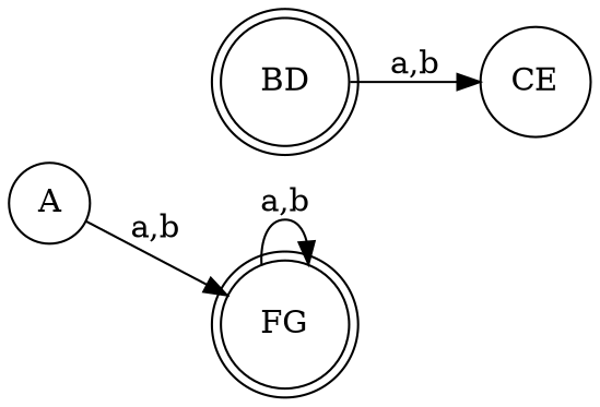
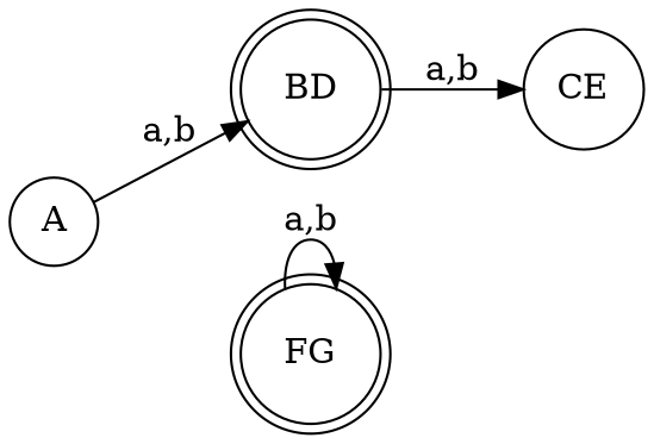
  digraph {
    rankdir=LR
    node [shape=circle]
    CE
    BD [shape=doublecircle]
    FG [shape=doublecircle]
    A
    BD -> CE [label="a,b"]
    FG -> FG [label="a,b"]
-   A -> FG [label="a,b"]
+   A -> BD [label="a,b"]
  }
